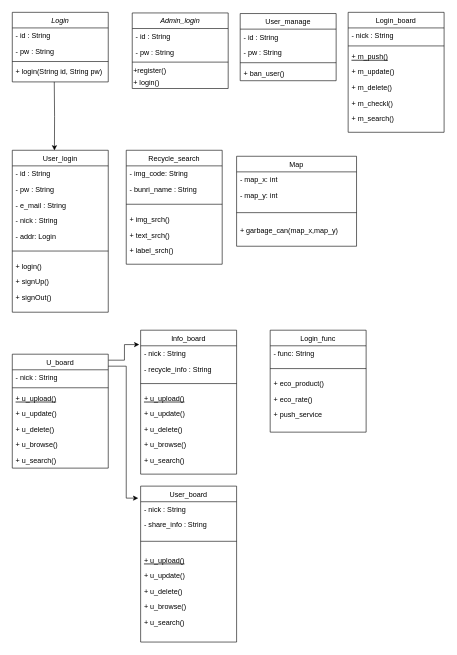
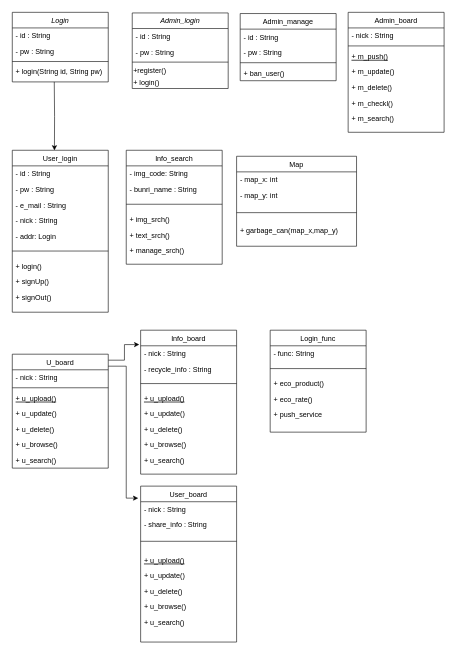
  <mxCell id="0" />
  <mxCell id="1" parent="0" />
  <mxCell id="2" value="Login" style="swimlane;fontStyle=2;align=center;verticalAlign=top;childLayout=stackLayout;horizontal=1;startSize=26;horizontalStack=0;resizeParent=1;resizeLast=0;collapsible=1;marginBottom=0;rounded=0;shadow=0;strokeWidth=1;" parent="1" vertex="1"><mxGeometry x="20" y="20" width="160" height="116" as="geometry"><mxRectangle x="230" y="140" width="160" height="26" as="alternateBounds" /></mxGeometry></mxCell>
  <mxCell id="3" value="- id : String" style="text;align=left;verticalAlign=top;spacingLeft=4;spacingRight=4;overflow=hidden;rotatable=0;points=[[0,0.5],[1,0.5]];portConstraint=eastwest;" parent="2" vertex="1"><mxGeometry y="26" width="160" height="26" as="geometry" /></mxCell>
  <mxCell id="4" value="- pw : String" style="text;align=left;verticalAlign=top;spacingLeft=4;spacingRight=4;overflow=hidden;rotatable=0;points=[[0,0.5],[1,0.5]];portConstraint=eastwest;rounded=0;shadow=0;html=0;" parent="2" vertex="1"><mxGeometry y="52" width="160" height="26" as="geometry" /></mxCell>
  <mxCell id="5" value="" style="line;html=1;strokeWidth=1;align=left;verticalAlign=middle;spacingTop=-1;spacingLeft=3;spacingRight=3;rotatable=0;labelPosition=right;points=[];portConstraint=eastwest;" parent="2" vertex="1"><mxGeometry y="78" width="160" height="8" as="geometry" /></mxCell>
  <mxCell id="6" value="+ login(String id, String pw) " style="text;align=left;verticalAlign=top;spacingLeft=4;spacingRight=4;overflow=hidden;rotatable=0;points=[[0,0.5],[1,0.5]];portConstraint=eastwest;rounded=0;shadow=0;html=0;" vertex="1" parent="2"><mxGeometry y="86" width="160" height="26" as="geometry" /></mxCell>
- <mxCell id="7" value="Login_board" style="swimlane;fontStyle=0;align=center;verticalAlign=top;childLayout=stackLayout;horizontal=1;startSize=26;horizontalStack=0;resizeParent=1;resizeLast=0;collapsible=1;marginBottom=0;rounded=0;shadow=0;strokeWidth=1;" parent="1" vertex="1"><mxGeometry x="580" y="20" width="160" height="200" as="geometry"><mxRectangle x="130" y="380" width="160" height="26" as="alternateBounds" /></mxGeometry></mxCell>
+ <mxCell id="7" value="Admin_board" style="swimlane;fontStyle=0;align=center;verticalAlign=top;childLayout=stackLayout;horizontal=1;startSize=26;horizontalStack=0;resizeParent=1;resizeLast=0;collapsible=1;marginBottom=0;rounded=0;shadow=0;strokeWidth=1;" parent="1" vertex="1"><mxGeometry x="580" y="20" width="160" height="200" as="geometry"><mxRectangle x="130" y="380" width="160" height="26" as="alternateBounds" /></mxGeometry></mxCell>
  <mxCell id="8" value="- nick : String" style="text;align=left;verticalAlign=top;spacingLeft=4;spacingRight=4;overflow=hidden;rotatable=0;points=[[0,0.5],[1,0.5]];portConstraint=eastwest;" parent="7" vertex="1"><mxGeometry y="26" width="160" height="26" as="geometry" /></mxCell>
  <mxCell id="9" value="" style="line;html=1;strokeWidth=1;align=left;verticalAlign=middle;spacingTop=-1;spacingLeft=3;spacingRight=3;rotatable=0;labelPosition=right;points=[];portConstraint=eastwest;" parent="7" vertex="1"><mxGeometry y="52" width="160" height="8" as="geometry" /></mxCell>
  <mxCell id="10" value="+ m_push()" style="text;align=left;verticalAlign=top;spacingLeft=4;spacingRight=4;overflow=hidden;rotatable=0;points=[[0,0.5],[1,0.5]];portConstraint=eastwest;fontStyle=4" parent="7" vertex="1"><mxGeometry y="60" width="160" height="26" as="geometry" /></mxCell>
  <mxCell id="11" value="+ m_update()" style="text;align=left;verticalAlign=top;spacingLeft=4;spacingRight=4;overflow=hidden;rotatable=0;points=[[0,0.5],[1,0.5]];portConstraint=eastwest;" parent="7" vertex="1"><mxGeometry y="86" width="160" height="26" as="geometry" /></mxCell>
  <mxCell id="12" value="+ m_delete()" style="text;align=left;verticalAlign=top;spacingLeft=4;spacingRight=4;overflow=hidden;rotatable=0;points=[[0,0.5],[1,0.5]];portConstraint=eastwest;" vertex="1" parent="7"><mxGeometry y="112" width="160" height="26" as="geometry" /></mxCell>
  <mxCell id="13" value="+ m_checkl()" style="text;align=left;verticalAlign=top;spacingLeft=4;spacingRight=4;overflow=hidden;rotatable=0;points=[[0,0.5],[1,0.5]];portConstraint=eastwest;" vertex="1" parent="7"><mxGeometry y="138" width="160" height="26" as="geometry" /></mxCell>
  <mxCell id="14" value="+ m_search()" style="text;align=left;verticalAlign=top;spacingLeft=4;spacingRight=4;overflow=hidden;rotatable=0;points=[[0,0.5],[1,0.5]];portConstraint=eastwest;" vertex="1" parent="7"><mxGeometry y="164" width="160" height="26" as="geometry" /></mxCell>
- <mxCell id="15" value="User_manage" style="swimlane;fontStyle=0;align=center;verticalAlign=top;childLayout=stackLayout;horizontal=1;startSize=26;horizontalStack=0;resizeParent=1;resizeLast=0;collapsible=1;marginBottom=0;rounded=0;shadow=0;strokeWidth=1;" parent="1" vertex="1"><mxGeometry x="400" y="22" width="160" height="112" as="geometry"><mxRectangle x="550" y="140" width="160" height="26" as="alternateBounds" /></mxGeometry></mxCell>
+ <mxCell id="15" value="Admin_manage" style="swimlane;fontStyle=0;align=center;verticalAlign=top;childLayout=stackLayout;horizontal=1;startSize=26;horizontalStack=0;resizeParent=1;resizeLast=0;collapsible=1;marginBottom=0;rounded=0;shadow=0;strokeWidth=1;" parent="1" vertex="1"><mxGeometry x="400" y="22" width="160" height="112" as="geometry"><mxRectangle x="550" y="140" width="160" height="26" as="alternateBounds" /></mxGeometry></mxCell>
  <mxCell id="16" value="- id : String" style="text;align=left;verticalAlign=top;spacingLeft=4;spacingRight=4;overflow=hidden;rotatable=0;points=[[0,0.5],[1,0.5]];portConstraint=eastwest;" parent="15" vertex="1"><mxGeometry y="26" width="160" height="26" as="geometry" /></mxCell>
  <mxCell id="17" value="- pw : String" style="text;align=left;verticalAlign=top;spacingLeft=4;spacingRight=4;overflow=hidden;rotatable=0;points=[[0,0.5],[1,0.5]];portConstraint=eastwest;rounded=0;shadow=0;html=0;" parent="15" vertex="1"><mxGeometry y="52" width="160" height="26" as="geometry" /></mxCell>
  <mxCell id="18" value="" style="line;html=1;strokeWidth=1;align=left;verticalAlign=middle;spacingTop=-1;spacingLeft=3;spacingRight=3;rotatable=0;labelPosition=right;points=[];portConstraint=eastwest;" parent="15" vertex="1"><mxGeometry y="78" width="160" height="8" as="geometry" /></mxCell>
  <mxCell id="19" value="+ ban_user()" style="text;align=left;verticalAlign=top;spacingLeft=4;spacingRight=4;overflow=hidden;rotatable=0;points=[[0,0.5],[1,0.5]];portConstraint=eastwest;" parent="15" vertex="1"><mxGeometry y="86" width="160" height="26" as="geometry" /></mxCell>
  <mxCell id="20" value="User_login" style="swimlane;fontStyle=0;align=center;verticalAlign=top;childLayout=stackLayout;horizontal=1;startSize=26;horizontalStack=0;resizeParent=1;resizeLast=0;collapsible=1;marginBottom=0;rounded=0;shadow=0;strokeWidth=1;" vertex="1" parent="1"><mxGeometry x="20" y="250" width="160" height="270" as="geometry"><mxRectangle x="130" y="380" width="160" height="26" as="alternateBounds" /></mxGeometry></mxCell>
  <mxCell id="21" value="- id : String&#10;" style="text;align=left;verticalAlign=top;spacingLeft=4;spacingRight=4;overflow=hidden;rotatable=0;points=[[0,0.5],[1,0.5]];portConstraint=eastwest;" vertex="1" parent="20"><mxGeometry y="26" width="160" height="26" as="geometry" /></mxCell>
  <mxCell id="22" value="- pw : String" style="text;align=left;verticalAlign=top;spacingLeft=4;spacingRight=4;overflow=hidden;rotatable=0;points=[[0,0.5],[1,0.5]];portConstraint=eastwest;" vertex="1" parent="20"><mxGeometry y="52" width="160" height="26" as="geometry" /></mxCell>
  <mxCell id="23" value="- e_mail : String" style="text;align=left;verticalAlign=top;spacingLeft=4;spacingRight=4;overflow=hidden;rotatable=0;points=[[0,0.5],[1,0.5]];portConstraint=eastwest;rounded=0;shadow=0;html=0;" vertex="1" parent="20"><mxGeometry y="78" width="160" height="26" as="geometry" /></mxCell>
  <mxCell id="24" value="- nick : String" style="text;align=left;verticalAlign=top;spacingLeft=4;spacingRight=4;overflow=hidden;rotatable=0;points=[[0,0.5],[1,0.5]];portConstraint=eastwest;rounded=0;shadow=0;html=0;" vertex="1" parent="20"><mxGeometry y="104" width="160" height="26" as="geometry" /></mxCell>
  <mxCell id="25" value="- addr: Login" style="text;align=left;verticalAlign=top;spacingLeft=4;spacingRight=4;overflow=hidden;rotatable=0;points=[[0,0.5],[1,0.5]];portConstraint=eastwest;rounded=0;shadow=0;html=0;" vertex="1" parent="20"><mxGeometry y="130" width="160" height="26" as="geometry" /></mxCell>
  <mxCell id="26" value="" style="line;html=1;strokeWidth=1;align=left;verticalAlign=middle;spacingTop=-1;spacingLeft=3;spacingRight=3;rotatable=0;labelPosition=right;points=[];portConstraint=eastwest;" vertex="1" parent="20"><mxGeometry y="156" width="160" height="24" as="geometry" /></mxCell>
  <mxCell id="27" value="+ login()" style="text;align=left;verticalAlign=top;spacingLeft=4;spacingRight=4;overflow=hidden;rotatable=0;points=[[0,0.5],[1,0.5]];portConstraint=eastwest;" vertex="1" parent="20"><mxGeometry y="180" width="160" height="26" as="geometry" /></mxCell>
  <mxCell id="28" value="+ signUp()" style="text;align=left;verticalAlign=top;spacingLeft=4;spacingRight=4;overflow=hidden;rotatable=0;points=[[0,0.5],[1,0.5]];portConstraint=eastwest;" vertex="1" parent="20"><mxGeometry y="206" width="160" height="26" as="geometry" /></mxCell>
  <mxCell id="29" value="+ signOut()" style="text;align=left;verticalAlign=top;spacingLeft=4;spacingRight=4;overflow=hidden;rotatable=0;points=[[0,0.5],[1,0.5]];portConstraint=eastwest;" vertex="1" parent="20"><mxGeometry y="232" width="160" height="26" as="geometry" /></mxCell>
- <mxCell id="30" value="Recycle_search" style="swimlane;fontStyle=0;align=center;verticalAlign=top;childLayout=stackLayout;horizontal=1;startSize=26;horizontalStack=0;resizeParent=1;resizeLast=0;collapsible=1;marginBottom=0;rounded=0;shadow=0;strokeWidth=1;" vertex="1" parent="1"><mxGeometry x="210" y="250" width="160" height="190" as="geometry"><mxRectangle x="130" y="380" width="160" height="26" as="alternateBounds" /></mxGeometry></mxCell>
+ <mxCell id="30" value="Info_search" style="swimlane;fontStyle=0;align=center;verticalAlign=top;childLayout=stackLayout;horizontal=1;startSize=26;horizontalStack=0;resizeParent=1;resizeLast=0;collapsible=1;marginBottom=0;rounded=0;shadow=0;strokeWidth=1;" vertex="1" parent="1"><mxGeometry x="210" y="250" width="160" height="190" as="geometry"><mxRectangle x="130" y="380" width="160" height="26" as="alternateBounds" /></mxGeometry></mxCell>
  <mxCell id="31" value="- img_code: String&#10;" style="text;align=left;verticalAlign=top;spacingLeft=4;spacingRight=4;overflow=hidden;rotatable=0;points=[[0,0.5],[1,0.5]];portConstraint=eastwest;" vertex="1" parent="30"><mxGeometry y="26" width="160" height="26" as="geometry" /></mxCell>
  <mxCell id="32" value="- bunri_name : String" style="text;align=left;verticalAlign=top;spacingLeft=4;spacingRight=4;overflow=hidden;rotatable=0;points=[[0,0.5],[1,0.5]];portConstraint=eastwest;" vertex="1" parent="30"><mxGeometry y="52" width="160" height="26" as="geometry" /></mxCell>
  <mxCell id="33" value="" style="line;html=1;strokeWidth=1;align=left;verticalAlign=middle;spacingTop=-1;spacingLeft=3;spacingRight=3;rotatable=0;labelPosition=right;points=[];portConstraint=eastwest;" vertex="1" parent="30"><mxGeometry y="78" width="160" height="24" as="geometry" /></mxCell>
  <mxCell id="34" value="+ img_srch()" style="text;align=left;verticalAlign=top;spacingLeft=4;spacingRight=4;overflow=hidden;rotatable=0;points=[[0,0.5],[1,0.5]];portConstraint=eastwest;" vertex="1" parent="30"><mxGeometry y="102" width="160" height="26" as="geometry" /></mxCell>
  <mxCell id="35" value="+ text_srch()" style="text;align=left;verticalAlign=top;spacingLeft=4;spacingRight=4;overflow=hidden;rotatable=0;points=[[0,0.5],[1,0.5]];portConstraint=eastwest;" vertex="1" parent="30"><mxGeometry y="128" width="160" height="26" as="geometry" /></mxCell>
- <mxCell id="36" value="+ label_srch()" style="text;align=left;verticalAlign=top;spacingLeft=4;spacingRight=4;overflow=hidden;rotatable=0;points=[[0,0.5],[1,0.5]];portConstraint=eastwest;" vertex="1" parent="30"><mxGeometry y="154" width="160" height="26" as="geometry" /></mxCell>
+ <mxCell id="36" value="+ manage_srch()" style="text;align=left;verticalAlign=top;spacingLeft=4;spacingRight=4;overflow=hidden;rotatable=0;points=[[0,0.5],[1,0.5]];portConstraint=eastwest;" vertex="1" parent="30"><mxGeometry y="154" width="160" height="26" as="geometry" /></mxCell>
  <mxCell id="37" value="Map" style="swimlane;fontStyle=0;align=center;verticalAlign=top;childLayout=stackLayout;horizontal=1;startSize=26;horizontalStack=0;resizeParent=1;resizeLast=0;collapsible=1;marginBottom=0;rounded=0;shadow=0;strokeWidth=1;" vertex="1" parent="1"><mxGeometry x="394" y="260" width="200" height="150" as="geometry"><mxRectangle x="130" y="380" width="160" height="26" as="alternateBounds" /></mxGeometry></mxCell>
  <mxCell id="38" value="- map_x: int" style="text;align=left;verticalAlign=top;spacingLeft=4;spacingRight=4;overflow=hidden;rotatable=0;points=[[0,0.5],[1,0.5]];portConstraint=eastwest;" vertex="1" parent="37"><mxGeometry y="26" width="200" height="26" as="geometry" /></mxCell>
  <mxCell id="39" value="- map_y: int" style="text;align=left;verticalAlign=top;spacingLeft=4;spacingRight=4;overflow=hidden;rotatable=0;points=[[0,0.5],[1,0.5]];portConstraint=eastwest;" vertex="1" parent="37"><mxGeometry y="52" width="200" height="26" as="geometry" /></mxCell>
  <mxCell id="40" value="" style="line;html=1;strokeWidth=1;align=left;verticalAlign=middle;spacingTop=-1;spacingLeft=3;spacingRight=3;rotatable=0;labelPosition=right;points=[];portConstraint=eastwest;" vertex="1" parent="37"><mxGeometry y="78" width="200" height="32" as="geometry" /></mxCell>
  <mxCell id="41" value="+ garbage_can(map_x,map_y)" style="text;align=left;verticalAlign=top;spacingLeft=4;spacingRight=4;overflow=hidden;rotatable=0;points=[[0,0.5],[1,0.5]];portConstraint=eastwest;" vertex="1" parent="37"><mxGeometry y="110" width="200" height="26" as="geometry" /></mxCell>
  <mxCell id="42" value="Info_board" style="swimlane;fontStyle=0;align=center;verticalAlign=top;childLayout=stackLayout;horizontal=1;startSize=26;horizontalStack=0;resizeParent=1;resizeLast=0;collapsible=1;marginBottom=0;rounded=0;shadow=0;strokeWidth=1;" vertex="1" parent="1"><mxGeometry x="234" y="550" width="160" height="240" as="geometry"><mxRectangle x="130" y="380" width="160" height="26" as="alternateBounds" /></mxGeometry></mxCell>
  <mxCell id="43" value="- nick : String" style="text;align=left;verticalAlign=top;spacingLeft=4;spacingRight=4;overflow=hidden;rotatable=0;points=[[0,0.5],[1,0.5]];portConstraint=eastwest;" vertex="1" parent="42"><mxGeometry y="26" width="160" height="26" as="geometry" /></mxCell>
  <mxCell id="44" value="- recycle_info : String" style="text;align=left;verticalAlign=top;spacingLeft=4;spacingRight=4;overflow=hidden;rotatable=0;points=[[0,0.5],[1,0.5]];portConstraint=eastwest;" vertex="1" parent="42"><mxGeometry y="52" width="160" height="26" as="geometry" /></mxCell>
  <mxCell id="45" value="" style="line;html=1;strokeWidth=1;align=left;verticalAlign=middle;spacingTop=-1;spacingLeft=3;spacingRight=3;rotatable=0;labelPosition=right;points=[];portConstraint=eastwest;" vertex="1" parent="42"><mxGeometry y="78" width="160" height="22" as="geometry" /></mxCell>
  <mxCell id="46" value="+ u_upload()" style="text;align=left;verticalAlign=top;spacingLeft=4;spacingRight=4;overflow=hidden;rotatable=0;points=[[0,0.5],[1,0.5]];portConstraint=eastwest;fontStyle=4" vertex="1" parent="42"><mxGeometry y="100" width="160" height="26" as="geometry" /></mxCell>
  <mxCell id="47" value="+ u_update()" style="text;align=left;verticalAlign=top;spacingLeft=4;spacingRight=4;overflow=hidden;rotatable=0;points=[[0,0.5],[1,0.5]];portConstraint=eastwest;" vertex="1" parent="42"><mxGeometry y="126" width="160" height="26" as="geometry" /></mxCell>
  <mxCell id="48" value="+ u_delete()" style="text;align=left;verticalAlign=top;spacingLeft=4;spacingRight=4;overflow=hidden;rotatable=0;points=[[0,0.5],[1,0.5]];portConstraint=eastwest;" vertex="1" parent="42"><mxGeometry y="152" width="160" height="26" as="geometry" /></mxCell>
  <mxCell id="49" value="+ u_browse()" style="text;align=left;verticalAlign=top;spacingLeft=4;spacingRight=4;overflow=hidden;rotatable=0;points=[[0,0.5],[1,0.5]];portConstraint=eastwest;" vertex="1" parent="42"><mxGeometry y="178" width="160" height="26" as="geometry" /></mxCell>
  <mxCell id="50" value="+ u_search()" style="text;align=left;verticalAlign=top;spacingLeft=4;spacingRight=4;overflow=hidden;rotatable=0;points=[[0,0.5],[1,0.5]];portConstraint=eastwest;" vertex="1" parent="42"><mxGeometry y="204" width="160" height="26" as="geometry" /></mxCell>
  <mxCell id="51" value="User_board" style="swimlane;fontStyle=0;align=center;verticalAlign=top;childLayout=stackLayout;horizontal=1;startSize=26;horizontalStack=0;resizeParent=1;resizeLast=0;collapsible=1;marginBottom=0;rounded=0;shadow=0;strokeWidth=1;" vertex="1" parent="1"><mxGeometry x="234" y="810" width="160" height="260" as="geometry"><mxRectangle x="130" y="380" width="160" height="26" as="alternateBounds" /></mxGeometry></mxCell>
  <mxCell id="52" value="- nick : String" style="text;align=left;verticalAlign=top;spacingLeft=4;spacingRight=4;overflow=hidden;rotatable=0;points=[[0,0.5],[1,0.5]];portConstraint=eastwest;" vertex="1" parent="51"><mxGeometry y="26" width="160" height="24" as="geometry" /></mxCell>
  <mxCell id="53" value="- share_info : String" style="text;align=left;verticalAlign=top;spacingLeft=4;spacingRight=4;overflow=hidden;rotatable=0;points=[[0,0.5],[1,0.5]];portConstraint=eastwest;" vertex="1" parent="51"><mxGeometry y="50" width="160" height="24" as="geometry" /></mxCell>
  <mxCell id="54" value="" style="line;html=1;strokeWidth=1;align=left;verticalAlign=middle;spacingTop=-1;spacingLeft=3;spacingRight=3;rotatable=0;labelPosition=right;points=[];portConstraint=eastwest;" vertex="1" parent="51"><mxGeometry y="74" width="160" height="36" as="geometry" /></mxCell>
  <mxCell id="55" value="+ u_upload()" style="text;align=left;verticalAlign=top;spacingLeft=4;spacingRight=4;overflow=hidden;rotatable=0;points=[[0,0.5],[1,0.5]];portConstraint=eastwest;fontStyle=4" vertex="1" parent="51"><mxGeometry y="110" width="160" height="26" as="geometry" /></mxCell>
  <mxCell id="56" value="+ u_update()" style="text;align=left;verticalAlign=top;spacingLeft=4;spacingRight=4;overflow=hidden;rotatable=0;points=[[0,0.5],[1,0.5]];portConstraint=eastwest;" vertex="1" parent="51"><mxGeometry y="136" width="160" height="26" as="geometry" /></mxCell>
  <mxCell id="57" value="+ u_delete()" style="text;align=left;verticalAlign=top;spacingLeft=4;spacingRight=4;overflow=hidden;rotatable=0;points=[[0,0.5],[1,0.5]];portConstraint=eastwest;" vertex="1" parent="51"><mxGeometry y="162" width="160" height="26" as="geometry" /></mxCell>
  <mxCell id="58" value="+ u_browse()" style="text;align=left;verticalAlign=top;spacingLeft=4;spacingRight=4;overflow=hidden;rotatable=0;points=[[0,0.5],[1,0.5]];portConstraint=eastwest;" vertex="1" parent="51"><mxGeometry y="188" width="160" height="26" as="geometry" /></mxCell>
  <mxCell id="59" value="+ u_search()" style="text;align=left;verticalAlign=top;spacingLeft=4;spacingRight=4;overflow=hidden;rotatable=0;points=[[0,0.5],[1,0.5]];portConstraint=eastwest;" vertex="1" parent="51"><mxGeometry y="214" width="160" height="26" as="geometry" /></mxCell>
  <mxCell id="60" value="" style="edgeStyle=orthogonalEdgeStyle;rounded=0;orthogonalLoop=1;jettySize=auto;html=1;entryX=-0.014;entryY=-0.077;entryDx=0;entryDy=0;entryPerimeter=0;" edge="1" parent="1" source="61" target="43"><mxGeometry relative="1" as="geometry"><Array as="points"><mxPoint x="207" y="600" /><mxPoint x="207" y="574" /></Array></mxGeometry></mxCell>
  <mxCell id="61" value="U_board" style="swimlane;fontStyle=0;align=center;verticalAlign=top;childLayout=stackLayout;horizontal=1;startSize=26;horizontalStack=0;resizeParent=1;resizeLast=0;collapsible=1;marginBottom=0;rounded=0;shadow=0;strokeWidth=1;" vertex="1" parent="1"><mxGeometry x="20" y="590" width="160" height="190" as="geometry"><mxRectangle x="130" y="380" width="160" height="26" as="alternateBounds" /></mxGeometry></mxCell>
  <mxCell id="62" value="- nick : String" style="text;align=left;verticalAlign=top;spacingLeft=4;spacingRight=4;overflow=hidden;rotatable=0;points=[[0,0.5],[1,0.5]];portConstraint=eastwest;" vertex="1" parent="61"><mxGeometry y="26" width="160" height="26" as="geometry" /></mxCell>
  <mxCell id="63" value="" style="line;html=1;strokeWidth=1;align=left;verticalAlign=middle;spacingTop=-1;spacingLeft=3;spacingRight=3;rotatable=0;labelPosition=right;points=[];portConstraint=eastwest;" vertex="1" parent="61"><mxGeometry y="52" width="160" height="8" as="geometry" /></mxCell>
  <mxCell id="64" value="+ u_upload()" style="text;align=left;verticalAlign=top;spacingLeft=4;spacingRight=4;overflow=hidden;rotatable=0;points=[[0,0.5],[1,0.5]];portConstraint=eastwest;fontStyle=4" vertex="1" parent="61"><mxGeometry y="60" width="160" height="26" as="geometry" /></mxCell>
  <mxCell id="65" value="+ u_update()" style="text;align=left;verticalAlign=top;spacingLeft=4;spacingRight=4;overflow=hidden;rotatable=0;points=[[0,0.5],[1,0.5]];portConstraint=eastwest;" vertex="1" parent="61"><mxGeometry y="86" width="160" height="26" as="geometry" /></mxCell>
  <mxCell id="66" value="+ u_delete()" style="text;align=left;verticalAlign=top;spacingLeft=4;spacingRight=4;overflow=hidden;rotatable=0;points=[[0,0.5],[1,0.5]];portConstraint=eastwest;" vertex="1" parent="61"><mxGeometry y="112" width="160" height="26" as="geometry" /></mxCell>
  <mxCell id="67" value="+ u_browse()" style="text;align=left;verticalAlign=top;spacingLeft=4;spacingRight=4;overflow=hidden;rotatable=0;points=[[0,0.5],[1,0.5]];portConstraint=eastwest;" vertex="1" parent="61"><mxGeometry y="138" width="160" height="26" as="geometry" /></mxCell>
  <mxCell id="68" value="+ u_search()" style="text;align=left;verticalAlign=top;spacingLeft=4;spacingRight=4;overflow=hidden;rotatable=0;points=[[0,0.5],[1,0.5]];portConstraint=eastwest;" vertex="1" parent="61"><mxGeometry y="164" width="160" height="26" as="geometry" /></mxCell>
  <mxCell id="69" value="" style="endArrow=classic;html=1;rounded=0;edgeStyle=orthogonalEdgeStyle;" edge="1" parent="1"><mxGeometry width="50" height="50" relative="1" as="geometry"><mxPoint x="180" y="610" as="sourcePoint" /><mxPoint x="230" y="830" as="targetPoint" /><Array as="points"><mxPoint x="210" y="610" /><mxPoint x="210" y="830" /></Array></mxGeometry></mxCell>
  <mxCell id="70" value="Login_func" style="swimlane;fontStyle=0;align=center;verticalAlign=top;childLayout=stackLayout;horizontal=1;startSize=26;horizontalStack=0;resizeParent=1;resizeLast=0;collapsible=1;marginBottom=0;rounded=0;shadow=0;strokeWidth=1;" vertex="1" parent="1"><mxGeometry x="450" y="550" width="160" height="170" as="geometry"><mxRectangle x="130" y="380" width="160" height="26" as="alternateBounds" /></mxGeometry></mxCell>
  <mxCell id="71" value="- func: String" style="text;align=left;verticalAlign=top;spacingLeft=4;spacingRight=4;overflow=hidden;rotatable=0;points=[[0,0.5],[1,0.5]];portConstraint=eastwest;rounded=0;shadow=0;html=0;" vertex="1" parent="70"><mxGeometry y="26" width="160" height="26" as="geometry" /></mxCell>
  <mxCell id="72" value="" style="line;html=1;strokeWidth=1;align=left;verticalAlign=middle;spacingTop=-1;spacingLeft=3;spacingRight=3;rotatable=0;labelPosition=right;points=[];portConstraint=eastwest;" vertex="1" parent="70"><mxGeometry y="52" width="160" height="24" as="geometry" /></mxCell>
  <mxCell id="73" value="+ eco_product()" style="text;align=left;verticalAlign=top;spacingLeft=4;spacingRight=4;overflow=hidden;rotatable=0;points=[[0,0.5],[1,0.5]];portConstraint=eastwest;" vertex="1" parent="70"><mxGeometry y="76" width="160" height="26" as="geometry" /></mxCell>
  <mxCell id="74" value="+ eco_rate()" style="text;align=left;verticalAlign=top;spacingLeft=4;spacingRight=4;overflow=hidden;rotatable=0;points=[[0,0.5],[1,0.5]];portConstraint=eastwest;" vertex="1" parent="70"><mxGeometry y="102" width="160" height="26" as="geometry" /></mxCell>
  <mxCell id="75" value="+ push_service" style="text;align=left;verticalAlign=top;spacingLeft=4;spacingRight=4;overflow=hidden;rotatable=0;points=[[0,0.5],[1,0.5]];portConstraint=eastwest;" vertex="1" parent="70"><mxGeometry y="128" width="160" height="26" as="geometry" /></mxCell>
  <mxCell id="76" value="Admin_login" style="swimlane;fontStyle=2;align=center;verticalAlign=top;childLayout=stackLayout;horizontal=1;startSize=26;horizontalStack=0;resizeParent=1;resizeLast=0;collapsible=1;marginBottom=0;rounded=0;shadow=0;strokeWidth=1;" vertex="1" parent="1"><mxGeometry x="220" y="21" width="160" height="126" as="geometry"><mxRectangle x="230" y="140" width="160" height="26" as="alternateBounds" /></mxGeometry></mxCell>
  <mxCell id="77" value="- id : String" style="text;align=left;verticalAlign=top;spacingLeft=4;spacingRight=4;overflow=hidden;rotatable=0;points=[[0,0.5],[1,0.5]];portConstraint=eastwest;" vertex="1" parent="76"><mxGeometry y="26" width="160" height="26" as="geometry" /></mxCell>
  <mxCell id="78" value="- pw : String" style="text;align=left;verticalAlign=top;spacingLeft=4;spacingRight=4;overflow=hidden;rotatable=0;points=[[0,0.5],[1,0.5]];portConstraint=eastwest;rounded=0;shadow=0;html=0;" vertex="1" parent="76"><mxGeometry y="52" width="160" height="26" as="geometry" /></mxCell>
  <mxCell id="79" value="" style="line;html=1;strokeWidth=1;align=left;verticalAlign=middle;spacingTop=-1;spacingLeft=3;spacingRight=3;rotatable=0;labelPosition=right;points=[];portConstraint=eastwest;" vertex="1" parent="76"><mxGeometry y="78" width="160" height="8" as="geometry" /></mxCell>
  <mxCell id="80" value="+register()" style="text;html=1;align=left;verticalAlign=middle;resizable=0;points=[];autosize=1;strokeColor=none;fillColor=none;" vertex="1" parent="76"><mxGeometry y="86" width="160" height="20" as="geometry" /></mxCell>
  <mxCell id="81" value="+ login()" style="text;html=1;align=left;verticalAlign=middle;resizable=0;points=[];autosize=1;strokeColor=none;fillColor=none;" vertex="1" parent="76"><mxGeometry y="106" width="160" height="20" as="geometry" /></mxCell>
  <mxCell id="82" value="" style="endArrow=classic;html=1;rounded=0;edgeStyle=orthogonalEdgeStyle;entryX=0.439;entryY=0.001;entryDx=0;entryDy=0;entryPerimeter=0;" edge="1" parent="1" target="20"><mxGeometry width="50" height="50" relative="1" as="geometry"><mxPoint x="90" y="136" as="sourcePoint" /><mxPoint x="140" y="86" as="targetPoint" /></mxGeometry></mxCell>
